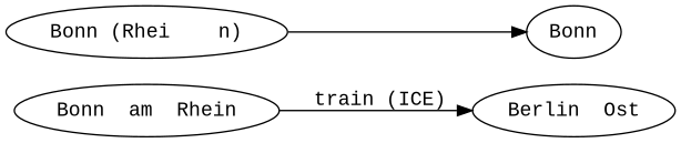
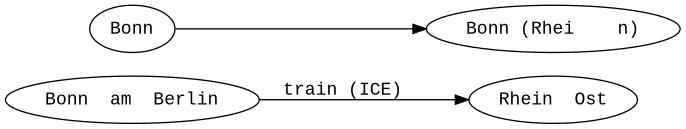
  strict digraph {
    fontname="Liberation Mono"
    rankdir=LR
    node [fontname="Liberation Mono"]
    edge [fontname="Liberation Mono"]
-   n1 [label="Berlin  Ost"]
-   n2 [label="Bonn  am  Rhein"]
+   n1 [label="Rhein  Ost"]
+   n2 [label="Bonn  am  Berlin"]
    n3 [label="Bonn (Rhei    n)"]
    n4 [label=Bonn]
    n2 -> n1 [label="train (ICE)"]
-   n3 -> n4
+   n4 -> n3
  }
